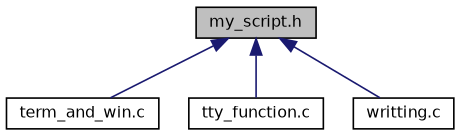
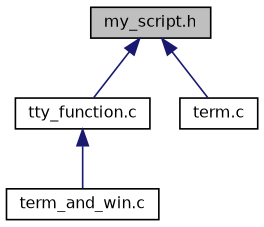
  digraph {
    node [color=black fillcolor=white fontname=Helvetica fontsize=10 shape=record style=filled]
    edge [color=midnightblue dir=back fontname=Helvetica fontsize=10 labelfontname=Helvetica labelfontsize=10 style=solid]
    n1 [fillcolor=grey75 fontcolor=black height=0.2 label="my_script.h" width=0.4]
    n2 [height=0.2 label="term_and_win.c" width=0.4]
    n3 [height=0.2 label="tty_function.c" width=0.4]
-   n4 [height=0.2 label="writting.c" width=0.4]
-   n1 -> n2
+   n4 [height=0.2 label="term.c" width=0.4]
+   n3 -> n2
    n1 -> n3
    n1 -> n4
  }
